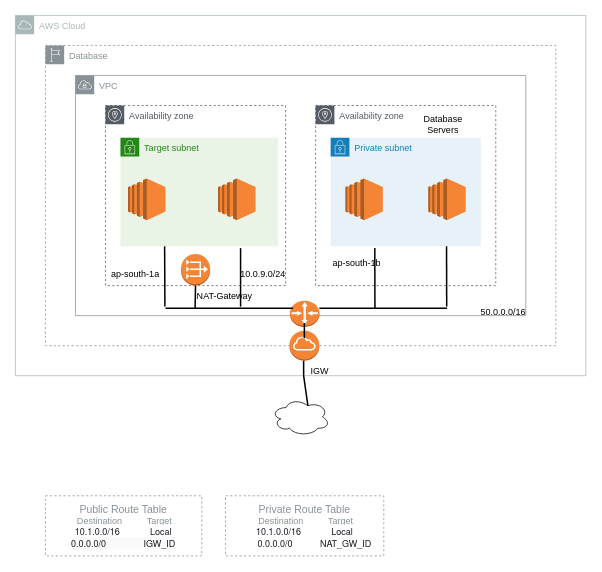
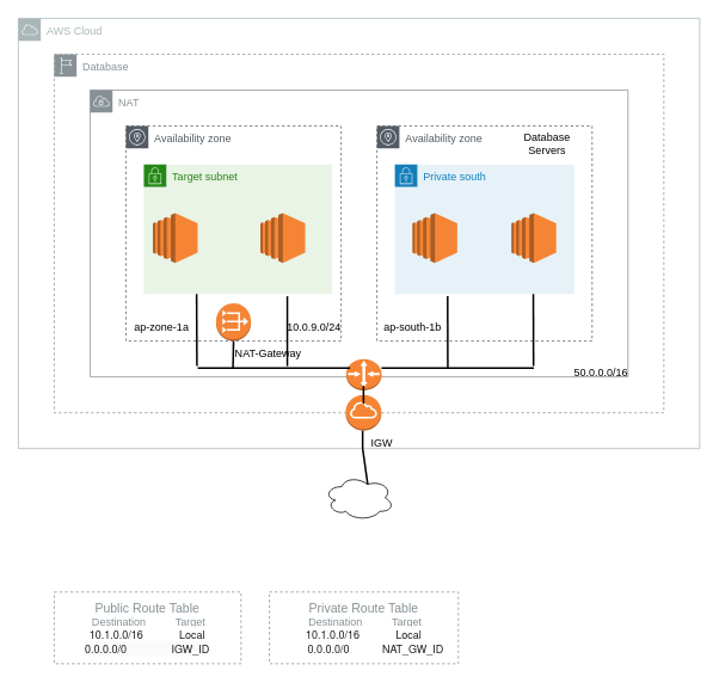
  <mxCell id="0" />
  <mxCell id="1" parent="0" />
  <mxCell id="2" value="AWS Cloud" style="sketch=0;outlineConnect=0;gradientColor=none;html=1;whiteSpace=wrap;fontSize=12;fontStyle=0;shape=mxgraph.aws4.group;grIcon=mxgraph.aws4.group_aws_cloud;strokeColor=#AAB7B8;fillColor=none;verticalAlign=top;align=left;spacingLeft=30;fontColor=#AAB7B8;dashed=0;" vertex="1" parent="1"><mxGeometry x="20" y="20" width="760" height="480" as="geometry" /></mxCell>
  <mxCell id="3" value="Database" style="sketch=0;outlineConnect=0;gradientColor=none;html=1;whiteSpace=wrap;fontSize=12;fontStyle=0;shape=mxgraph.aws4.group;grIcon=mxgraph.aws4.group_region;strokeColor=#879196;fillColor=none;verticalAlign=top;align=left;spacingLeft=30;fontColor=#879196;dashed=1;" vertex="1" parent="1"><mxGeometry x="60" y="60" width="680" height="400" as="geometry" /></mxCell>
  <mxCell id="4" value="Availability zone" style="sketch=0;outlineConnect=0;gradientColor=none;html=1;whiteSpace=wrap;fontSize=12;fontStyle=0;shape=mxgraph.aws4.group;grIcon=mxgraph.aws4.group_availability_zone;strokeColor=#545B64;fillColor=none;verticalAlign=top;align=left;spacingLeft=30;fontColor=#545B64;dashed=1;" vertex="1" parent="1"><mxGeometry x="420" y="140" width="240" height="240" as="geometry" /></mxCell>
  <mxCell id="5" value="Availability zone" style="sketch=0;outlineConnect=0;gradientColor=none;html=1;whiteSpace=wrap;fontSize=12;fontStyle=0;shape=mxgraph.aws4.group;grIcon=mxgraph.aws4.group_availability_zone;strokeColor=#545B64;fillColor=none;verticalAlign=top;align=left;spacingLeft=30;fontColor=#545B64;dashed=1;" vertex="1" parent="1"><mxGeometry x="140" y="140" width="240" height="240" as="geometry" /></mxCell>
  <mxCell id="6" value="Target subnet" style="points=[[0,0],[0.25,0],[0.5,0],[0.75,0],[1,0],[1,0.25],[1,0.5],[1,0.75],[1,1],[0.75,1],[0.5,1],[0.25,1],[0,1],[0,0.75],[0,0.5],[0,0.25]];outlineConnect=0;gradientColor=none;html=1;whiteSpace=wrap;fontSize=12;fontStyle=0;shape=mxgraph.aws4.group;grIcon=mxgraph.aws4.group_security_group;grStroke=0;strokeColor=#248814;fillColor=#E9F3E6;verticalAlign=top;align=left;spacingLeft=30;fontColor=#248814;dashed=0;" vertex="1" parent="1"><mxGeometry x="160" y="183.07" width="210" height="144.62" as="geometry" /></mxCell>
- <mxCell id="7" value="Private subnet" style="points=[[0,0],[0.25,0],[0.5,0],[0.75,0],[1,0],[1,0.25],[1,0.5],[1,0.75],[1,1],[0.75,1],[0.5,1],[0.25,1],[0,1],[0,0.75],[0,0.5],[0,0.25]];outlineConnect=0;gradientColor=none;html=1;whiteSpace=wrap;fontSize=12;fontStyle=0;shape=mxgraph.aws4.group;grIcon=mxgraph.aws4.group_security_group;grStroke=0;strokeColor=#147EBA;fillColor=#E6F2F8;verticalAlign=top;align=left;spacingLeft=30;fontColor=#147EBA;dashed=0;" vertex="1" parent="1"><mxGeometry x="440" y="183.07" width="200" height="144.62" as="geometry" /></mxCell>
- <mxCell id="8" value="VPC" style="sketch=0;outlineConnect=0;gradientColor=none;html=1;whiteSpace=wrap;fontSize=12;fontStyle=0;shape=mxgraph.aws4.group;grIcon=mxgraph.aws4.group_vpc;strokeColor=#879196;fillColor=none;verticalAlign=top;align=left;spacingLeft=30;fontColor=#879196;dashed=0;" vertex="1" parent="1"><mxGeometry x="100" y="100" width="600" height="320" as="geometry" /></mxCell>
+ <mxCell id="7" value="Private south" style="points=[[0,0],[0.25,0],[0.5,0],[0.75,0],[1,0],[1,0.25],[1,0.5],[1,0.75],[1,1],[0.75,1],[0.5,1],[0.25,1],[0,1],[0,0.75],[0,0.5],[0,0.25]];outlineConnect=0;gradientColor=none;html=1;whiteSpace=wrap;fontSize=12;fontStyle=0;shape=mxgraph.aws4.group;grIcon=mxgraph.aws4.group_security_group;grStroke=0;strokeColor=#147EBA;fillColor=#E6F2F8;verticalAlign=top;align=left;spacingLeft=30;fontColor=#147EBA;dashed=0;" vertex="1" parent="1"><mxGeometry x="440" y="183.07" width="200" height="144.62" as="geometry" /></mxCell>
+ <mxCell id="8" value="NAT" style="sketch=0;outlineConnect=0;gradientColor=none;html=1;whiteSpace=wrap;fontSize=12;fontStyle=0;shape=mxgraph.aws4.group;grIcon=mxgraph.aws4.group_vpc;strokeColor=#879196;fillColor=none;verticalAlign=top;align=left;spacingLeft=30;fontColor=#879196;dashed=0;" vertex="1" parent="1"><mxGeometry x="100" y="100" width="600" height="320" as="geometry" /></mxCell>
  <mxCell id="9" value="50.0.0.0/16" style="text;html=1;strokeColor=none;fillColor=none;align=center;verticalAlign=middle;whiteSpace=wrap;rounded=0;" vertex="1" parent="1"><mxGeometry x="640" y="400" width="60" height="30" as="geometry" /></mxCell>
  <mxCell id="10" value="10.0.9.0/24" style="text;html=1;strokeColor=none;fillColor=none;align=center;verticalAlign=middle;whiteSpace=wrap;rounded=0;" vertex="1" parent="1"><mxGeometry x="320" y="350" width="60" height="30" as="geometry" /></mxCell>
  <mxCell id="11" value="&amp;nbsp; &amp;nbsp; &amp;nbsp; &amp;nbsp; &amp;nbsp; &amp;nbsp; &amp;nbsp; &amp;nbsp; &amp;nbsp; &amp;nbsp; &amp;nbsp; &amp;nbsp;NAT-Gateway" style="outlineConnect=0;dashed=0;verticalLabelPosition=bottom;verticalAlign=top;align=center;html=1;shape=mxgraph.aws3.vpc_nat_gateway;fillColor=#F58536;gradientColor=none;" vertex="1" parent="1"><mxGeometry x="240.5" y="338" width="39" height="42" as="geometry" /></mxCell>
  <mxCell id="12" value="&lt;font&gt;&lt;font style=&quot;font-size: 14px&quot;&gt;Public Route Table&lt;/font&gt;&lt;br&gt;&amp;nbsp; &amp;nbsp; &amp;nbsp; Destination&amp;nbsp; &amp;nbsp; &amp;nbsp; &amp;nbsp; &amp;nbsp; Target&amp;nbsp; &amp;nbsp; &amp;nbsp;&lt;br&gt;&lt;span style=&quot;font-size: 12px ; color: rgb(22 , 25 , 31) ; font-family: &amp;#34;amazon ember&amp;#34; , &amp;#34;helvetica neue&amp;#34; , &amp;#34;roboto&amp;#34; , &amp;#34;arial&amp;#34; , sans-serif ; background-color: rgb(255 , 255 , 255)&quot;&gt;&lt;font style=&quot;font-size: 12px&quot;&gt;10.1.0.0/16&amp;nbsp; &amp;nbsp; &amp;nbsp; &amp;nbsp; &amp;nbsp; &amp;nbsp; Local&lt;br&gt;&lt;/font&gt;&lt;/span&gt;&lt;span style=&quot;color: rgb(22 , 25 , 31) ; font-family: &amp;#34;amazon ember&amp;#34; , &amp;#34;helvetica neue&amp;#34; , &amp;#34;roboto&amp;#34; , &amp;#34;arial&amp;#34; , sans-serif ; background-color: rgb(250 , 250 , 250)&quot;&gt;&lt;font style=&quot;font-size: 12px&quot;&gt;0.0.0.0/0&amp;nbsp; &amp;nbsp; &amp;nbsp; &amp;nbsp; &amp;nbsp; &amp;nbsp; &amp;nbsp; &amp;nbsp;IGW_ID&lt;/font&gt;&lt;/span&gt;&lt;span style=&quot;font-size: 12px ; color: rgb(22 , 25 , 31) ; font-family: &amp;#34;amazon ember&amp;#34; , &amp;#34;helvetica neue&amp;#34; , &amp;#34;roboto&amp;#34; , &amp;#34;arial&amp;#34; , sans-serif ; background-color: rgb(255 , 255 , 255)&quot;&gt;&lt;font style=&quot;font-size: 12px&quot;&gt;&lt;br&gt;&lt;/font&gt;&lt;/span&gt;&lt;/font&gt;" style="outlineConnect=0;gradientColor=none;html=1;whiteSpace=wrap;fontSize=12;fontStyle=0;strokeColor=#879196;fillColor=none;verticalAlign=top;align=center;fontColor=#879196;dashed=1;spacingTop=3;" vertex="1" parent="1"><mxGeometry x="60" y="660" width="208.37" height="80" as="geometry" /></mxCell>
  <mxCell id="13" value="&lt;font&gt;&lt;font style=&quot;font-size: 14px&quot;&gt;Private Route Table&lt;/font&gt;&lt;br&gt;&amp;nbsp; &amp;nbsp; &amp;nbsp; Destination&amp;nbsp; &amp;nbsp; &amp;nbsp; &amp;nbsp; &amp;nbsp; Target&amp;nbsp; &amp;nbsp; &amp;nbsp;&lt;br&gt;&lt;span style=&quot;font-size: 12px ; color: rgb(22 , 25 , 31) ; font-family: &amp;#34;amazon ember&amp;#34; , &amp;#34;helvetica neue&amp;#34; , &amp;#34;roboto&amp;#34; , &amp;#34;arial&amp;#34; , sans-serif ; background-color: rgb(255 , 255 , 255)&quot;&gt;&lt;font style=&quot;font-size: 12px&quot;&gt;10.1.0.0/16&amp;nbsp; &amp;nbsp; &amp;nbsp; &amp;nbsp; &amp;nbsp; &amp;nbsp; Local&lt;br&gt;&amp;nbsp; &amp;nbsp; &amp;nbsp; &amp;nbsp; 0.0.0.0/0&amp;nbsp; &amp;nbsp; &amp;nbsp; &amp;nbsp; &amp;nbsp; &amp;nbsp;NAT_GW_ID&lt;br&gt;&lt;/font&gt;&lt;/span&gt;&lt;/font&gt;" style="outlineConnect=0;gradientColor=none;html=1;whiteSpace=wrap;fontSize=12;fontStyle=0;strokeColor=#879196;fillColor=none;verticalAlign=top;align=center;fontColor=#879196;dashed=1;spacingTop=3;" vertex="1" parent="1"><mxGeometry x="300" y="660" width="210.81" height="80" as="geometry" /></mxCell>
  <mxCell id="14" value="&amp;nbsp; &amp;nbsp; &amp;nbsp; &amp;nbsp; &amp;nbsp; &amp;nbsp; IGW" style="outlineConnect=0;dashed=0;verticalLabelPosition=bottom;verticalAlign=top;align=center;html=1;shape=mxgraph.aws3.internet_gateway;fillColor=#F58534;gradientColor=none;" vertex="1" parent="1"><mxGeometry x="385" y="440" width="40" height="40" as="geometry" /></mxCell>
- <mxCell id="15" value="ap-south-1a" style="text;html=1;strokeColor=none;fillColor=none;align=center;verticalAlign=middle;whiteSpace=wrap;rounded=0;" vertex="1" parent="1"><mxGeometry x="140" y="350" width="80" height="30" as="geometry" /></mxCell>
- <mxCell id="16" value="ap-south-1b" style="text;html=1;strokeColor=none;fillColor=none;align=center;verticalAlign=middle;whiteSpace=wrap;rounded=0;" vertex="1" parent="1"><mxGeometry x="435" y="335" width="80" height="30" as="geometry" /></mxCell>
+ <mxCell id="15" value="ap-zone-1a" style="text;html=1;strokeColor=none;fillColor=none;align=center;verticalAlign=middle;whiteSpace=wrap;rounded=0;" vertex="1" parent="1"><mxGeometry x="140" y="350" width="80" height="30" as="geometry" /></mxCell>
+ <mxCell id="16" value="ap-south-1b" style="text;html=1;strokeColor=none;fillColor=none;align=center;verticalAlign=middle;whiteSpace=wrap;rounded=0;" vertex="1" parent="1"><mxGeometry x="420" y="350" width="80" height="30" as="geometry" /></mxCell>
  <mxCell id="17" value="" style="outlineConnect=0;dashed=0;verticalLabelPosition=bottom;verticalAlign=top;align=center;html=1;shape=mxgraph.aws3.router;fillColor=#F58534;gradientColor=none;" vertex="1" parent="1"><mxGeometry x="385.66" y="400" width="39.5" height="35" as="geometry" /></mxCell>
  <mxCell id="18" value="" style="outlineConnect=0;dashed=0;verticalLabelPosition=bottom;verticalAlign=top;align=center;html=1;shape=mxgraph.aws3.ec2;fillColor=#F58534;gradientColor=none;" vertex="1" parent="1"><mxGeometry x="459.63" y="237.12" width="49.93" height="55.75" as="geometry" /></mxCell>
  <mxCell id="19" value="" style="outlineConnect=0;dashed=0;verticalLabelPosition=bottom;verticalAlign=top;align=center;html=1;shape=mxgraph.aws3.ec2;fillColor=#F58534;gradientColor=none;" vertex="1" parent="1"><mxGeometry x="170.07" y="237.12" width="49.93" height="55.75" as="geometry" /></mxCell>
  <mxCell id="20" value="" style="outlineConnect=0;dashed=0;verticalLabelPosition=bottom;verticalAlign=top;align=center;html=1;shape=mxgraph.aws3.ec2;fillColor=#F58534;gradientColor=none;" vertex="1" parent="1"><mxGeometry x="290.03" y="237.12" width="49.93" height="55.75" as="geometry" /></mxCell>
  <mxCell id="21" value="" style="outlineConnect=0;dashed=0;verticalLabelPosition=bottom;verticalAlign=top;align=center;html=1;shape=mxgraph.aws3.ec2;fillColor=#F58534;gradientColor=none;" vertex="1" parent="1"><mxGeometry x="570.03" y="237.12" width="49.93" height="55.75" as="geometry" /></mxCell>
  <mxCell id="22" value="" style="endArrow=none;html=1;rounded=0;strokeWidth=2;" edge="1" parent="1"><mxGeometry width="50" height="50" relative="1" as="geometry"><mxPoint x="220" y="410" as="sourcePoint" /><mxPoint x="390" y="410" as="targetPoint" /></mxGeometry></mxCell>
  <mxCell id="23" value="" style="endArrow=none;html=1;rounded=0;strokeWidth=2;" edge="1" parent="1"><mxGeometry width="50" height="50" relative="1" as="geometry"><mxPoint x="219.19" y="407.69" as="sourcePoint" /><mxPoint x="218.82" y="327.69" as="targetPoint" /></mxGeometry></mxCell>
  <mxCell id="24" value="" style="endArrow=none;html=1;rounded=0;strokeWidth=2;" edge="1" parent="1"><mxGeometry width="50" height="50" relative="1" as="geometry"><mxPoint x="320" y="408" as="sourcePoint" /><mxPoint x="320" y="330" as="targetPoint" /></mxGeometry></mxCell>
  <mxCell id="25" value="" style="endArrow=none;html=1;rounded=0;strokeWidth=2;" edge="1" parent="1"><mxGeometry width="50" height="50" relative="1" as="geometry"><mxPoint x="259.41" y="410" as="sourcePoint" /><mxPoint x="260" y="380" as="targetPoint" /></mxGeometry></mxCell>
  <mxCell id="26" value="" style="endArrow=none;html=1;rounded=0;strokeWidth=2;" edge="1" parent="1"><mxGeometry width="50" height="50" relative="1" as="geometry"><mxPoint x="405" y="450" as="sourcePoint" /><mxPoint x="405" y="430" as="targetPoint" /></mxGeometry></mxCell>
  <mxCell id="27" value="" style="ellipse;shape=cloud;whiteSpace=wrap;html=1;" vertex="1" parent="1"><mxGeometry x="361.25" y="530" width="77.5" height="50" as="geometry" /></mxCell>
  <mxCell id="28" value="" style="endArrow=none;html=1;rounded=0;strokeWidth=2;exitX=0.625;exitY=0.2;exitDx=0;exitDy=0;exitPerimeter=0;" edge="1" parent="1" source="27"><mxGeometry width="50" height="50" relative="1" as="geometry"><mxPoint x="404" y="530" as="sourcePoint" /><mxPoint x="404" y="480" as="targetPoint" /><Array as="points"><mxPoint x="404" y="500" /></Array></mxGeometry></mxCell>
  <mxCell id="29" value="" style="endArrow=none;html=1;rounded=0;strokeWidth=2;" edge="1" parent="1"><mxGeometry width="50" height="50" relative="1" as="geometry"><mxPoint x="499" y="410" as="sourcePoint" /><mxPoint x="498.82" y="330" as="targetPoint" /></mxGeometry></mxCell>
  <mxCell id="30" value="" style="endArrow=none;html=1;rounded=0;strokeWidth=2;" edge="1" parent="1"><mxGeometry width="50" height="50" relative="1" as="geometry"><mxPoint x="425" y="410" as="sourcePoint" /><mxPoint x="595" y="410" as="targetPoint" /></mxGeometry></mxCell>
  <mxCell id="31" value="" style="endArrow=none;html=1;rounded=0;strokeWidth=2;" edge="1" parent="1"><mxGeometry width="50" height="50" relative="1" as="geometry"><mxPoint x="594.59" y="407.69" as="sourcePoint" /><mxPoint x="594.41" y="327.69" as="targetPoint" /></mxGeometry></mxCell>
- <mxCell id="32" value="Database Servers" style="text;html=1;strokeColor=none;fillColor=none;align=center;verticalAlign=middle;whiteSpace=wrap;rounded=0;" vertex="1" parent="1"><mxGeometry x="559.96" y="150" width="60" height="30" as="geometry" /></mxCell>
+ <mxCell id="32" value="Database Servers" style="text;html=1;strokeColor=none;fillColor=none;align=center;verticalAlign=middle;whiteSpace=wrap;rounded=0;" vertex="1" parent="1"><mxGeometry x="579.96" y="145" width="60" height="30" as="geometry" /></mxCell>
